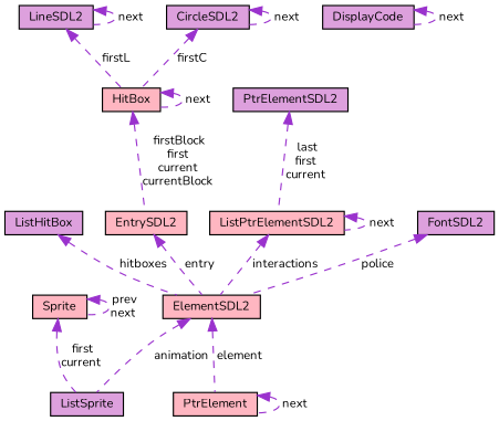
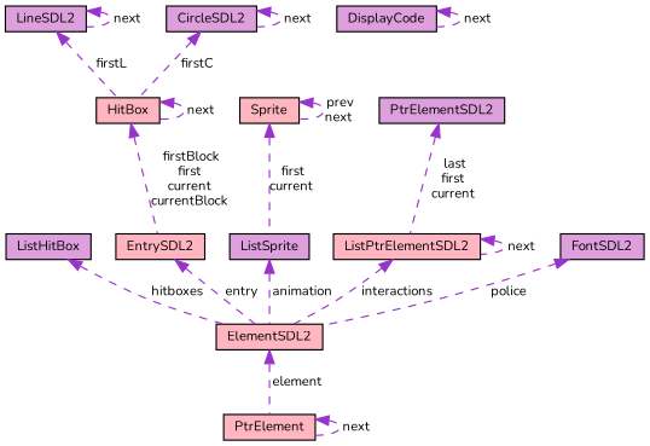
  digraph {
    fontname=Nunito
    node [color=black fillcolor=plum fontname=Nunito fontsize=10 shape=record style=filled]
    edge [color=darkorchid3 dir=back fontname=Nunito fontsize=10 labelfontname=Helvetica labelfontsize=10 style=dashed]
    n1 [fillcolor=lightpink fontcolor=black height=0.2 label=PtrElement width=0.4]
    n2 [fillcolor=lightpink height=0.2 label=ElementSDL2 width=0.4]
    n3 [height=0.2 label=DisplayCode width=0.4]
    n4 [height=0.2 label=ListHitBox width=0.4]
    n5 [fillcolor=lightpink height=0.2 label=HitBox width=0.4]
    n6 [fillcolor=lightpink height=0.2 label=EntrySDL2 width=0.4]
    n7 [height=0.2 label=LineSDL2 width=0.4]
    n8 [height=0.2 label=CircleSDL2 width=0.4]
    n9 [height=0.2 label=ListSprite width=0.4]
    n10 [fillcolor=lightpink height=0.2 label=Sprite width=0.4]
    n11 [fillcolor=lightpink height=0.2 label=ListPtrElementSDL2 width=0.4]
    n12 [height=0.2 label=PtrElementSDL2 width=0.4]
    n13 [height=0.2 label=FontSDL2 width=0.4]
    n1 -> n1 [label=" next"]
    n2 -> n1 [label=" element"]
    n3 -> n3 [label=" next"]
    n4 -> n2 [label=" hitboxes"]
    n5 -> n5 [label=" next"]
    n5 -> n6 [label=" firstBlock\nfirst\ncurrent\ncurrentBlock"]
    n6 -> n2 [label=" entry"]
    n7 -> n5 [label=" firstL"]
    n7 -> n7 [label=" next"]
    n8 -> n5 [label=" firstC"]
    n8 -> n8 [label=" next"]
-   n2 -> n9 [label=" animation"]
+   n9 -> n2 [label=" animation"]
    n10 -> n9 [label=" first\ncurrent"]
    n10 -> n10 [label=" prev\nnext"]
    n11 -> n2 [label=" interactions"]
    n11 -> n11 [label=" next"]
    n12 -> n11 [label=" last\nfirst\ncurrent"]
    n13 -> n2 [label=" police"]
  }
